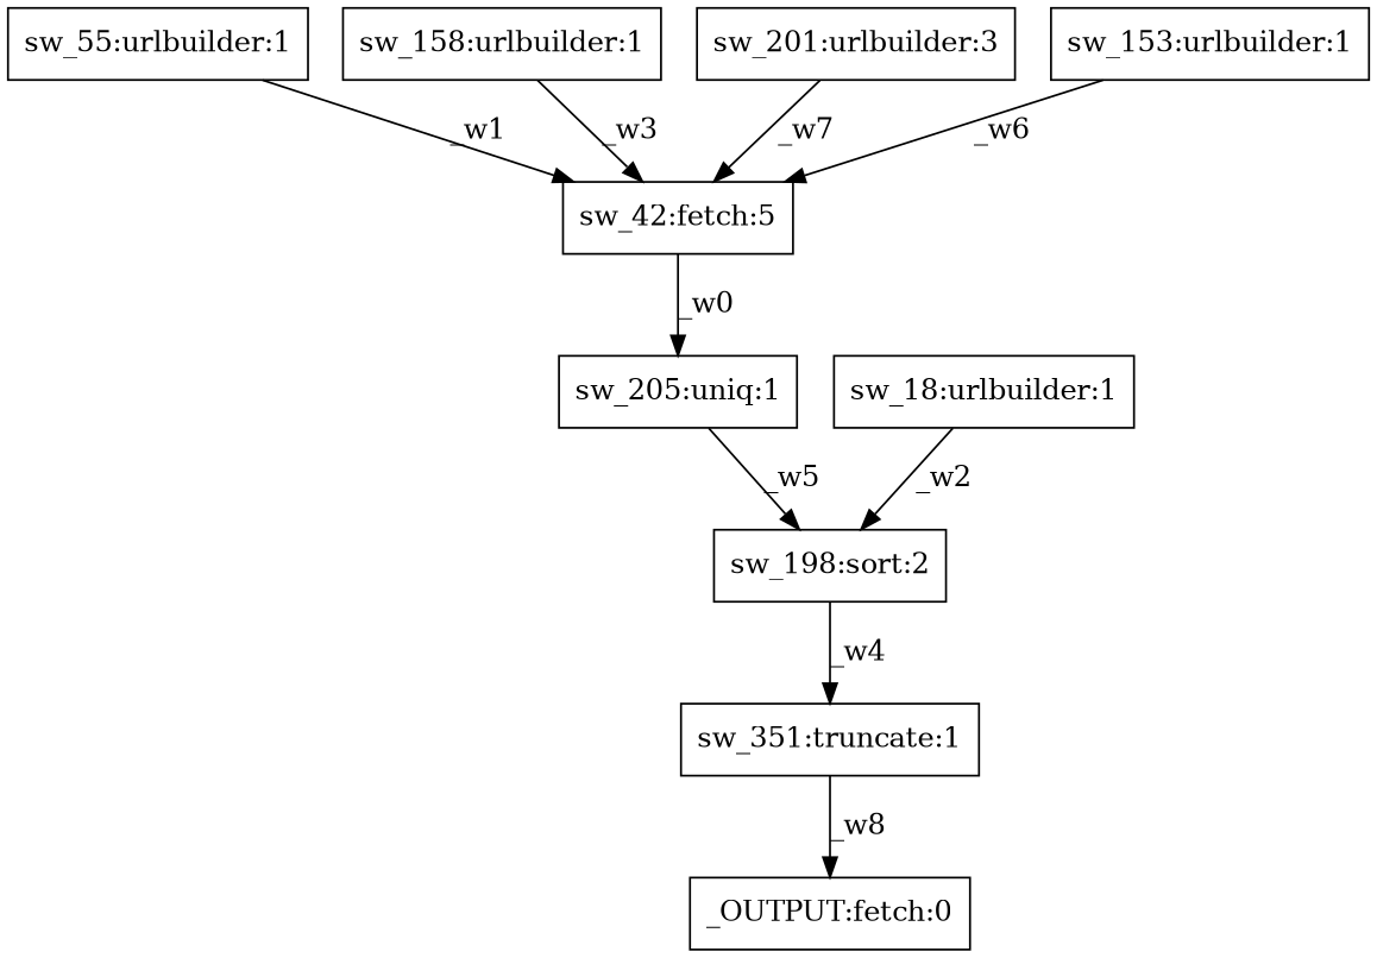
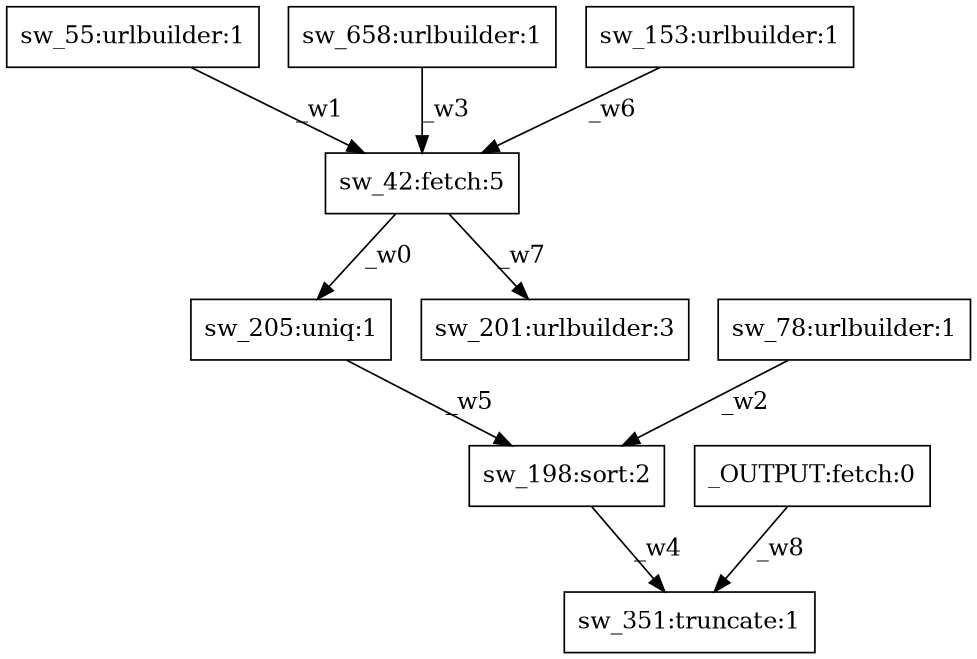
  digraph {
    node [shape=box]
    n1 [label="sw_55:urlbuilder:1"]
    n2 [label="sw_42:fetch:5"]
    n3 [label="sw_205:uniq:1"]
    n4 [label="_OUTPUT:fetch:0"]
    n5 [label="sw_198:sort:2"]
    n6 [label="sw_351:truncate:1"]
-   n7 [label="sw_158:urlbuilder:1"]
+   n7 [label="sw_658:urlbuilder:1"]
    n8 [label="sw_201:urlbuilder:3"]
    n9 [label="sw_153:urlbuilder:1"]
-   n10 [label="sw_18:urlbuilder:1"]
+   n10 [label="sw_78:urlbuilder:1"]
    n1 -> n2 [label=_w1]
    n2 -> n3 [label=_w0]
    n3 -> n5 [label=_w5]
    n5 -> n6 [label=_w4]
-   n6 -> n4 [label=_w8]
+   n4 -> n6 [label=_w8]
    n7 -> n2 [label=_w3]
-   n8 -> n2 [label=_w7]
+   n2 -> n8 [label=_w7]
    n9 -> n2 [label=_w6]
    n10 -> n5 [label=_w2]
  }
